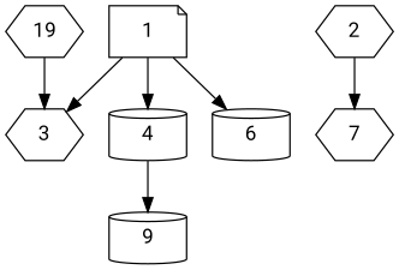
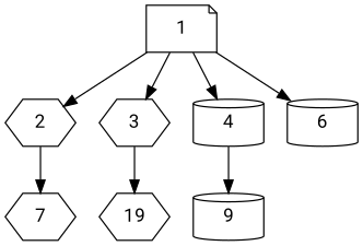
  digraph {
    fontname="Roboto Mono"
    node [alpha=0.04 fontname="Roboto Mono" shape=hexagon]
    edge [fontname="Roboto Mono"]
    1 [shape=note]
    2 [alpha=0.14]
    3
    4 [alpha=0.18 shape=cylinder]
    6 [alpha=0.14 shape=cylinder]
    7 [alpha=0.15]
    n7 [alpha=0.05 label=19]
    9 [alpha=0.12 shape=cylinder]
+   1 -> 2
    1 -> 3
    1 -> 4
    1 -> 6
    2 -> 7
-   n7 -> 3
+   3 -> n7
    4 -> 9
  }
